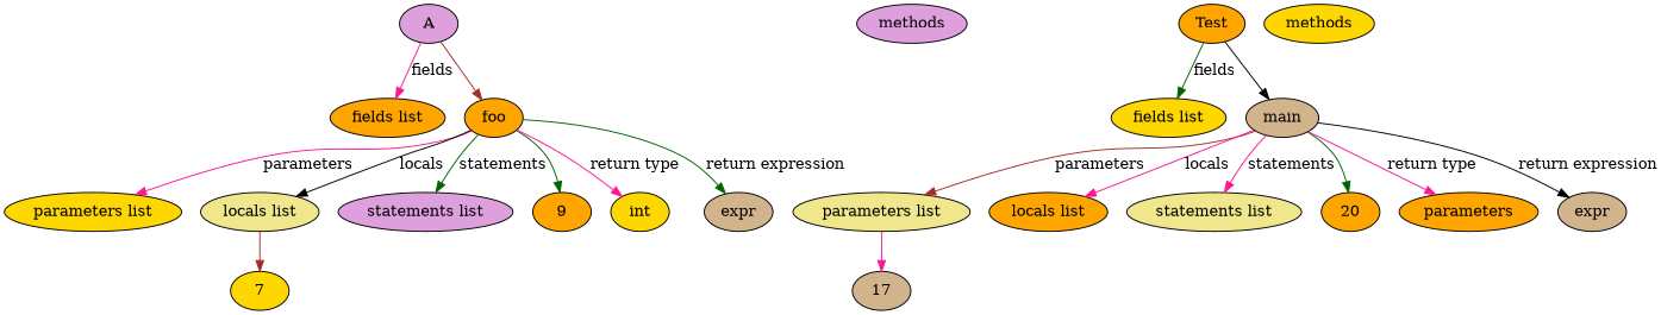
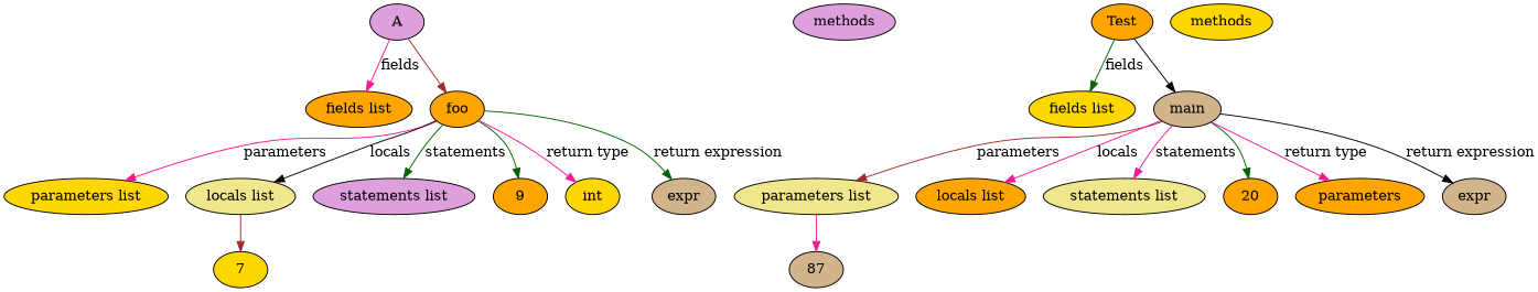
  digraph {
    node [fillcolor=orange style=filled]
    edge [color=deeppink]
    n1 [fillcolor=plum label=A]
    n2 [label="fields list"]
    n3 [label=foo]
    n4 [fillcolor=gold label="parameters list"]
    n5 [fillcolor=khaki label="locals list"]
    n6 [fillcolor=plum label="statements list"]
    9
    n8 [fillcolor=gold label=int]
    n9 [fillcolor=tan label=expr]
    n10 [fillcolor=plum label=methods]
    7 [fillcolor=gold]
    n12 [label=Test]
    n13 [fillcolor=gold label="fields list"]
    n14 [fillcolor=tan label=main]
    n15 [fillcolor=khaki label="parameters list"]
    n16 [label="locals list"]
    n17 [fillcolor=khaki label="statements list"]
    20
    n19 [label=parameters]
    n20 [fillcolor=tan label=expr]
    n21 [fillcolor=gold label=methods]
-   17 [fillcolor=tan]
+   17 [fillcolor=tan label=87]
    n1 -> n2 [label=fields]
    n1 -> n3 [color=brown]
    n3 -> n4 [label=parameters]
    n3 -> n5 [color=black label=locals]
    n3 -> n6 [color=darkgreen label=statements]
    n3 -> 9 [color=darkgreen]
    n3 -> n8 [label="return type"]
    n3 -> n9 [color=darkgreen label="return expression"]
    n5 -> 7 [color=brown]
    n12 -> n13 [color=darkgreen label=fields]
    n12 -> n14 [color=black]
    n14 -> n15 [color=brown label=parameters]
    n14 -> n16 [label=locals]
    n14 -> n17 [label=statements]
    n14 -> 20 [color=darkgreen]
    n14 -> n19 [label="return type"]
    n14 -> n20 [color=black label="return expression"]
    n15 -> 17
  }
